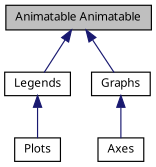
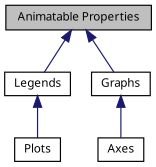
  digraph {
    rankdir=TB
    node [color=black fontname="Lucinda Grande" fontsize=10 shape=record]
    edge [color=midnightblue dir=back fontname="Lucinda Grande" fontsize=10 labelfontname="Lucinda Grande" labelfontsize=10 shape=plaintext style=solid]
-   n1 [fillcolor=grey75 fontcolor=black height=0.2 label="Animatable Animatable" style=filled width=0.4]
+   n1 [fillcolor=grey75 fontcolor=black height=0.2 label="Animatable Properties" style=filled width=0.4]
    n2 [height=0.2 label=Legends width=0.4]
    n3 [height=0.2 label=Graphs width=0.4]
    n4 [height=0.2 label=Plots width=0.4]
    n5 [height=0.2 label=Axes width=0.4]
    n1 -> n2
    n1 -> n3
    n2 -> n4
    n3 -> n5
  }
